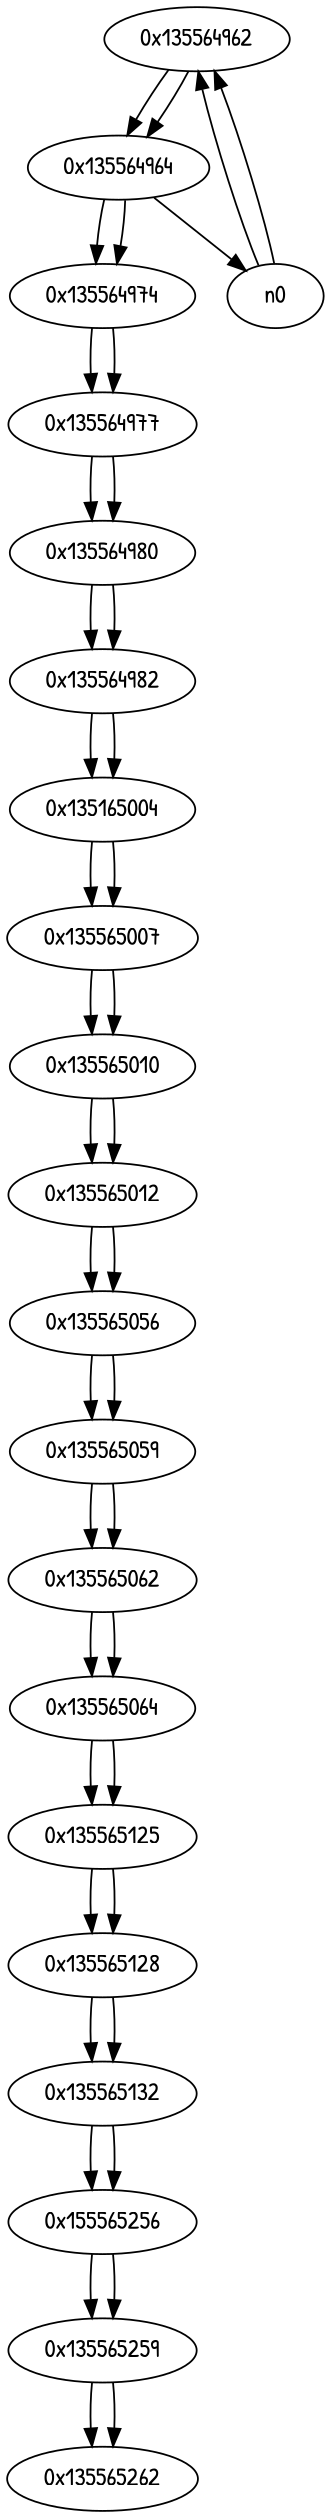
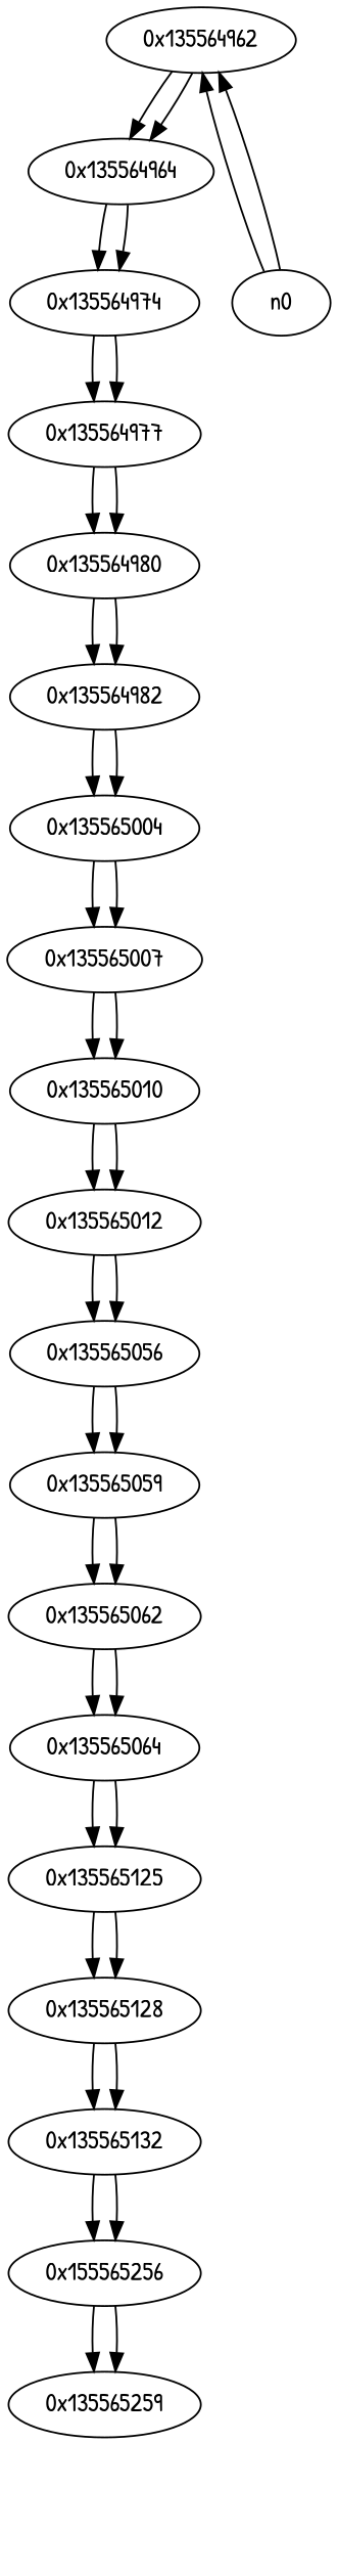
  digraph {
    fontname="Patrick Hand"
    node [fontname="Patrick Hand"]
    edge [fontname="Patrick Hand"]
    n1 [label="0x135564962"]
    n2 [label="0x135564964"]
    n3 [label="0x135564974"]
    n0
    n4 [label="0x135564977"]
    n5 [label="0x135564980"]
    n6 [label="0x135564982"]
-   n7 [label="0x135165004"]
+   n7 [label="0x135565004"]
    n8 [label="0x135565007"]
    n9 [label="0x135565010"]
    n10 [label="0x135565012"]
    n11 [label="0x135565056"]
    n12 [label="0x135565059"]
    n13 [label="0x135565062"]
    n14 [label="0x135565064"]
    n15 [label="0x135565125"]
    n16 [label="0x135565128"]
    n17 [label="0x135565132"]
    n18 [label="0x155565256"]
    n19 [label="0x135565259"]
-   n20 [label="0x135565262"]
    n1 -> n2
    n1 -> n2
    n2 -> n3
    n2 -> n3
-   n2 -> n0
    n3 -> n4
    n3 -> n4
    n0 -> n1
    n0 -> n1
    n4 -> n5
    n4 -> n5
    n5 -> n6
    n5 -> n6
    n6 -> n7
    n6 -> n7
    n7 -> n8
    n7 -> n8
    n8 -> n9
    n8 -> n9
    n9 -> n10
    n9 -> n10
    n10 -> n11
    n10 -> n11
    n11 -> n12
    n11 -> n12
    n12 -> n13
    n12 -> n13
    n13 -> n14
    n13 -> n14
    n14 -> n15
    n14 -> n15
    n15 -> n16
    n15 -> n16
    n16 -> n17
    n16 -> n17
    n17 -> n18
    n17 -> n18
    n18 -> n19
    n18 -> n19
-   n19 -> n20
-   n19 -> n20
  }
